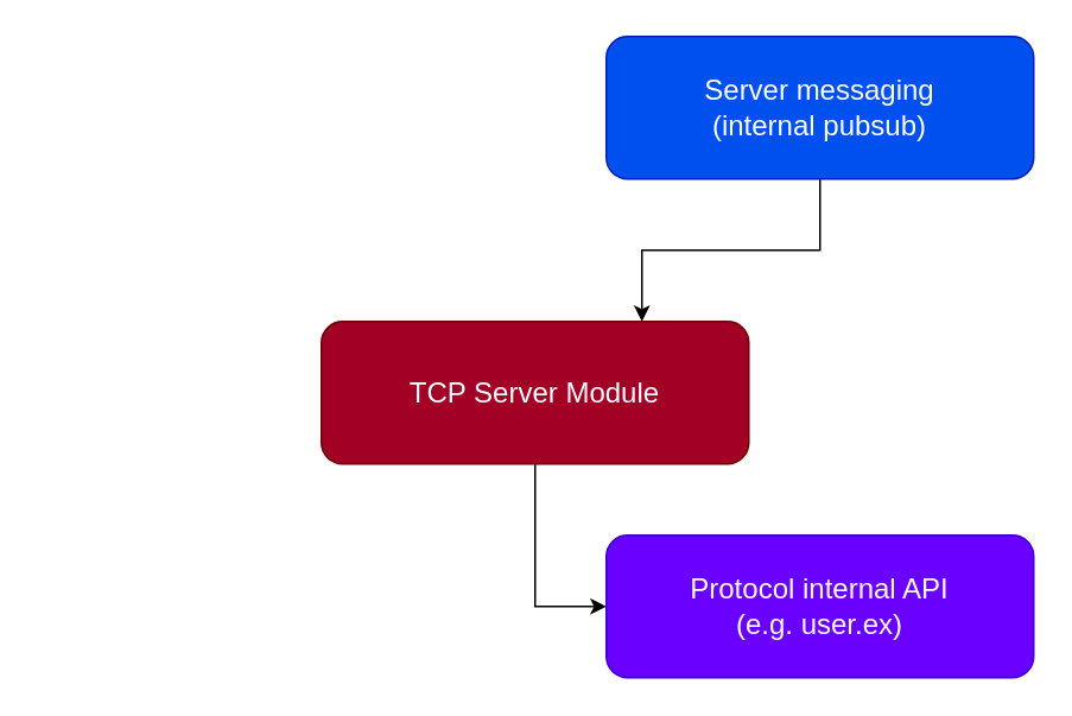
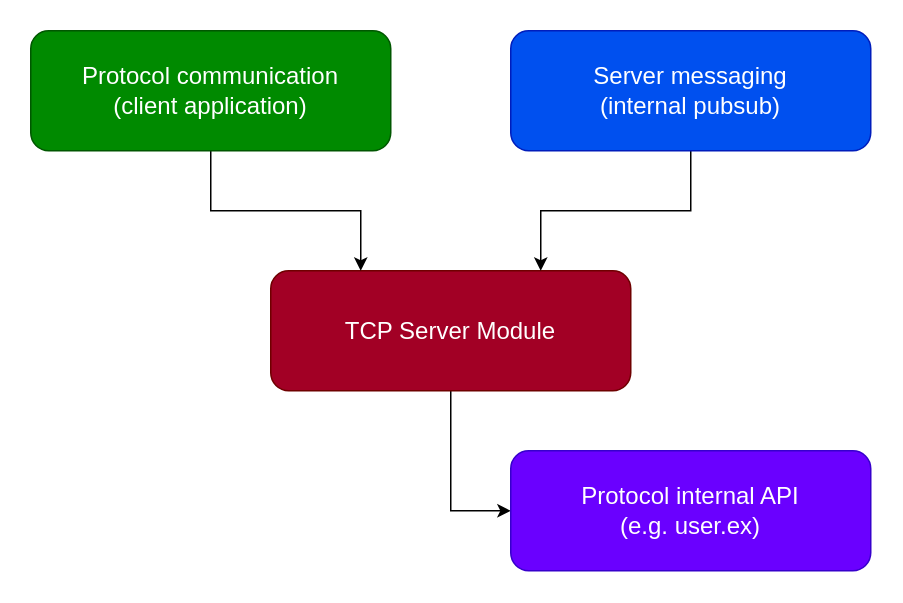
  <mxCell id="0" />
  <mxCell id="1" parent="0" />
  <mxCell id="2" style="edgeStyle=elbowEdgeStyle;rounded=0;html=1;entryX=0;entryY=0.5;entryDx=0;entryDy=0;fontSize=16;" edge="1" parent="1" source="3" target="8"><mxGeometry relative="1" as="geometry"><Array as="points"><mxPoint x="300" y="280" /></Array></mxGeometry></mxCell>
  <mxCell id="3" value="TCP Server Module" style="rounded=1;whiteSpace=wrap;html=1;fontSize=16;fillColor=#a20025;fontColor=#ffffff;strokeColor=#6F0000;" vertex="1" parent="1"><mxGeometry x="180" y="180" width="240" height="80" as="geometry" /></mxCell>
+ <mxCell id="4" style="edgeStyle=elbowEdgeStyle;rounded=0;elbow=vertical;html=1;fontSize=18;entryX=0.25;entryY=0;entryDx=0;entryDy=0;" edge="1" parent="1" source="5" target="3"><mxGeometry relative="1" as="geometry" /></mxCell>
+ <mxCell id="5" value="Protocol communication&lt;br style=&quot;font-size: 16px;&quot;&gt;(client application)" style="rounded=1;whiteSpace=wrap;html=1;fontSize=16;fillColor=#008a00;fontColor=#ffffff;strokeColor=#005700;" vertex="1" parent="1"><mxGeometry x="20" y="20" width="240" height="80" as="geometry" /></mxCell>
  <mxCell id="6" style="edgeStyle=elbowEdgeStyle;rounded=0;elbow=vertical;html=1;entryX=0.75;entryY=0;entryDx=0;entryDy=0;fontSize=18;" edge="1" parent="1" source="7" target="3"><mxGeometry relative="1" as="geometry" /></mxCell>
  <mxCell id="7" value="Server messaging&lt;br style=&quot;font-size: 16px;&quot;&gt;(internal pubsub)" style="rounded=1;whiteSpace=wrap;html=1;fontSize=16;fillColor=#0050ef;fontColor=#ffffff;strokeColor=#001DBC;" vertex="1" parent="1"><mxGeometry x="340" y="20" width="240" height="80" as="geometry" /></mxCell>
  <mxCell id="8" value="Protocol internal API&lt;br&gt;(e.g. user.ex)" style="rounded=1;whiteSpace=wrap;html=1;fontSize=16;fillColor=#6a00ff;fontColor=#ffffff;strokeColor=#3700CC;" vertex="1" parent="1"><mxGeometry x="340" y="300" width="240" height="80" as="geometry" /></mxCell>
